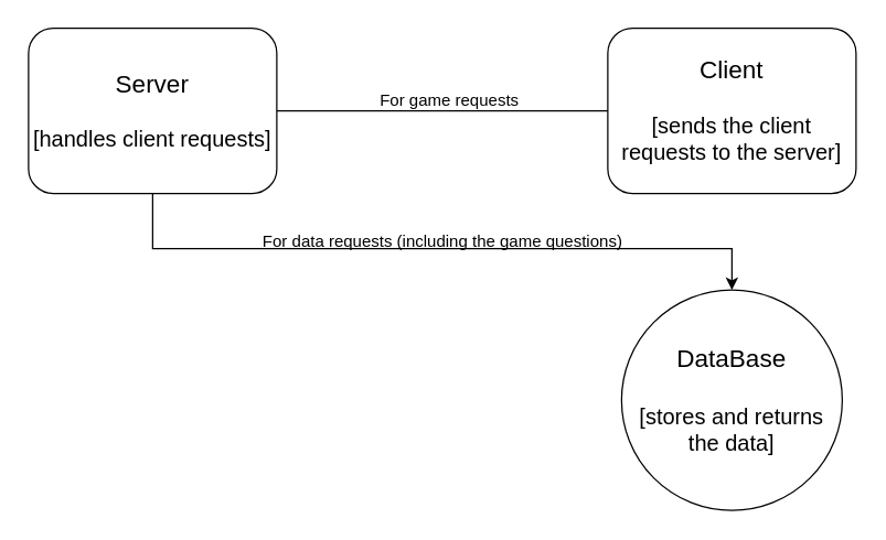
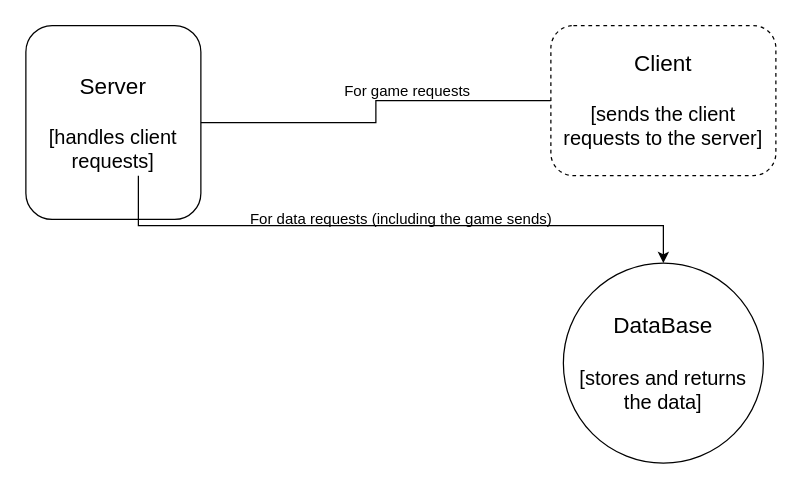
  <mxCell id="0" />
  <mxCell id="1" parent="0" />
  <mxCell id="2" value="&lt;font style=&quot;font-size: 18px;&quot;&gt;DataBase&lt;/font&gt;&lt;div&gt;&lt;span style=&quot;font-size: 18px;&quot;&gt;&lt;br&gt;&lt;/span&gt;&lt;div&gt;&lt;font size=&quot;3&quot;&gt;[stores and returns the data]&lt;/font&gt;&lt;/div&gt;&lt;/div&gt;" style="ellipse;whiteSpace=wrap;html=1;aspect=fixed;" vertex="1" parent="1"><mxGeometry x="450" y="210" width="160" height="160" as="geometry" /></mxCell>
- <mxCell id="3" value="&lt;font style=&quot;font-size: 18px;&quot;&gt;Server&lt;/font&gt;&lt;div&gt;&lt;font size=&quot;3&quot;&gt;&lt;br&gt;&lt;/font&gt;&lt;/div&gt;&lt;div&gt;&lt;font size=&quot;3&quot;&gt;[handles client requests]&lt;/font&gt;&lt;/div&gt;" style="rounded=1;whiteSpace=wrap;html=1;" vertex="1" parent="1"><mxGeometry x="20" width="180" height="120" as="geometry" y="20" /></mxCell>
+ <mxCell id="3" value="&lt;font style=&quot;font-size: 18px;&quot;&gt;Server&lt;/font&gt;&lt;div&gt;&lt;font size=&quot;3&quot;&gt;&lt;br&gt;&lt;/font&gt;&lt;/div&gt;&lt;div&gt;&lt;font size=&quot;3&quot;&gt;[handles client requests]&lt;/font&gt;&lt;/div&gt;" style="rounded=1;whiteSpace=wrap;html=1;" vertex="1" parent="1"><mxGeometry x="20" y="20" width="140" height="155" as="geometry" /></mxCell>
  <mxCell id="4" style="edgeStyle=orthogonalEdgeStyle;rounded=0;orthogonalLoop=1;jettySize=auto;html=1;entryX=1;entryY=0.5;entryDx=0;entryDy=0;endArrow=none;" edge="1" parent="1" source="5" target="3"><mxGeometry relative="1" as="geometry" /></mxCell>
- <mxCell id="5" value="&lt;font style=&quot;font-size: 18px;&quot;&gt;Client&lt;/font&gt;&lt;div&gt;&lt;font size=&quot;3&quot;&gt;&lt;br&gt;&lt;/font&gt;&lt;/div&gt;&lt;div&gt;&lt;font size=&quot;3&quot;&gt;[sends the client requests to the server]&lt;/font&gt;&lt;/div&gt;" style="rounded=1;whiteSpace=wrap;html=1;" vertex="1" parent="1"><mxGeometry x="440" width="180" height="120" as="geometry" y="20" /></mxCell>
+ <mxCell id="5" value="&lt;font style=&quot;font-size: 18px;&quot;&gt;Client&lt;/font&gt;&lt;div&gt;&lt;font size=&quot;3&quot;&gt;&lt;br&gt;&lt;/font&gt;&lt;/div&gt;&lt;div&gt;&lt;font size=&quot;3&quot;&gt;[sends the client requests to the server]&lt;/font&gt;&lt;/div&gt;" style="rounded=1;whiteSpace=wrap;html=1;dashed=1;" vertex="1" parent="1"><mxGeometry x="440" width="180" height="120" as="geometry" y="20" /></mxCell>
  <mxCell id="6" style="edgeStyle=orthogonalEdgeStyle;rounded=0;orthogonalLoop=1;jettySize=auto;html=1;entryX=0.5;entryY=0;entryDx=0;entryDy=0;" edge="1" parent="1" target="2"><mxGeometry relative="1" as="geometry"><mxPoint x="110" y="160" as="sourcePoint" /><mxPoint x="530" y="190" as="targetPoint" /><Array as="points"><mxPoint x="110" y="140" /><mxPoint x="110" y="180" /><mxPoint x="530" y="180" /></Array></mxGeometry></mxCell>
- <mxCell id="7" value="For data requests (including the game questions)" style="text;html=1;align=center;verticalAlign=middle;resizable=0;points=[];autosize=1;strokeColor=none;fillColor=none;" vertex="1" parent="1"><mxGeometry x="180" y="160" width="280" height="30" as="geometry" /></mxCell>
+ <mxCell id="7" value="For data requests (including the game sends)" style="text;html=1;align=center;verticalAlign=middle;resizable=0;points=[];autosize=1;strokeColor=none;fillColor=none;" vertex="1" parent="1"><mxGeometry x="180" y="160" width="280" height="30" as="geometry" /></mxCell>
  <mxCell id="8" value="For game requests" style="text;html=1;align=center;verticalAlign=middle;resizable=0;points=[];autosize=1;strokeColor=none;fillColor=none;" vertex="1" parent="1"><mxGeometry x="265" y="58" width="120" height="30" as="geometry" /></mxCell>
